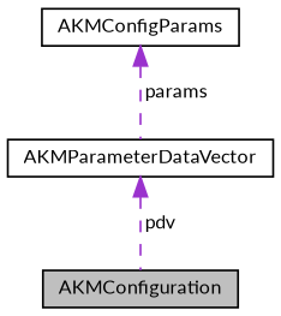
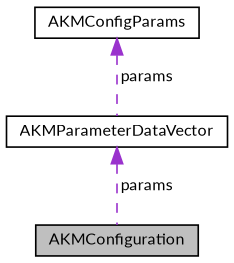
  digraph {
    fontname=Lato
    node [color=black fillcolor=white fontname=Lato fontsize=10 shape=record style=filled]
    edge [color=darkorchid3 dir=back fontname=Lato fontsize=10 labelfontname=Helvetica labelfontsize=10 style=dashed]
    n1 [fillcolor=grey75 fontcolor=black height=0.2 label=AKMConfiguration width=0.4]
    n2 [height=0.2 label=AKMParameterDataVector width=0.4]
    n3 [height=0.2 label=AKMConfigParams width=0.4]
-   n2 -> n1 [label=" pdv"]
+   n2 -> n1 [label=" params"]
    n3 -> n2 [label=" params"]
  }
